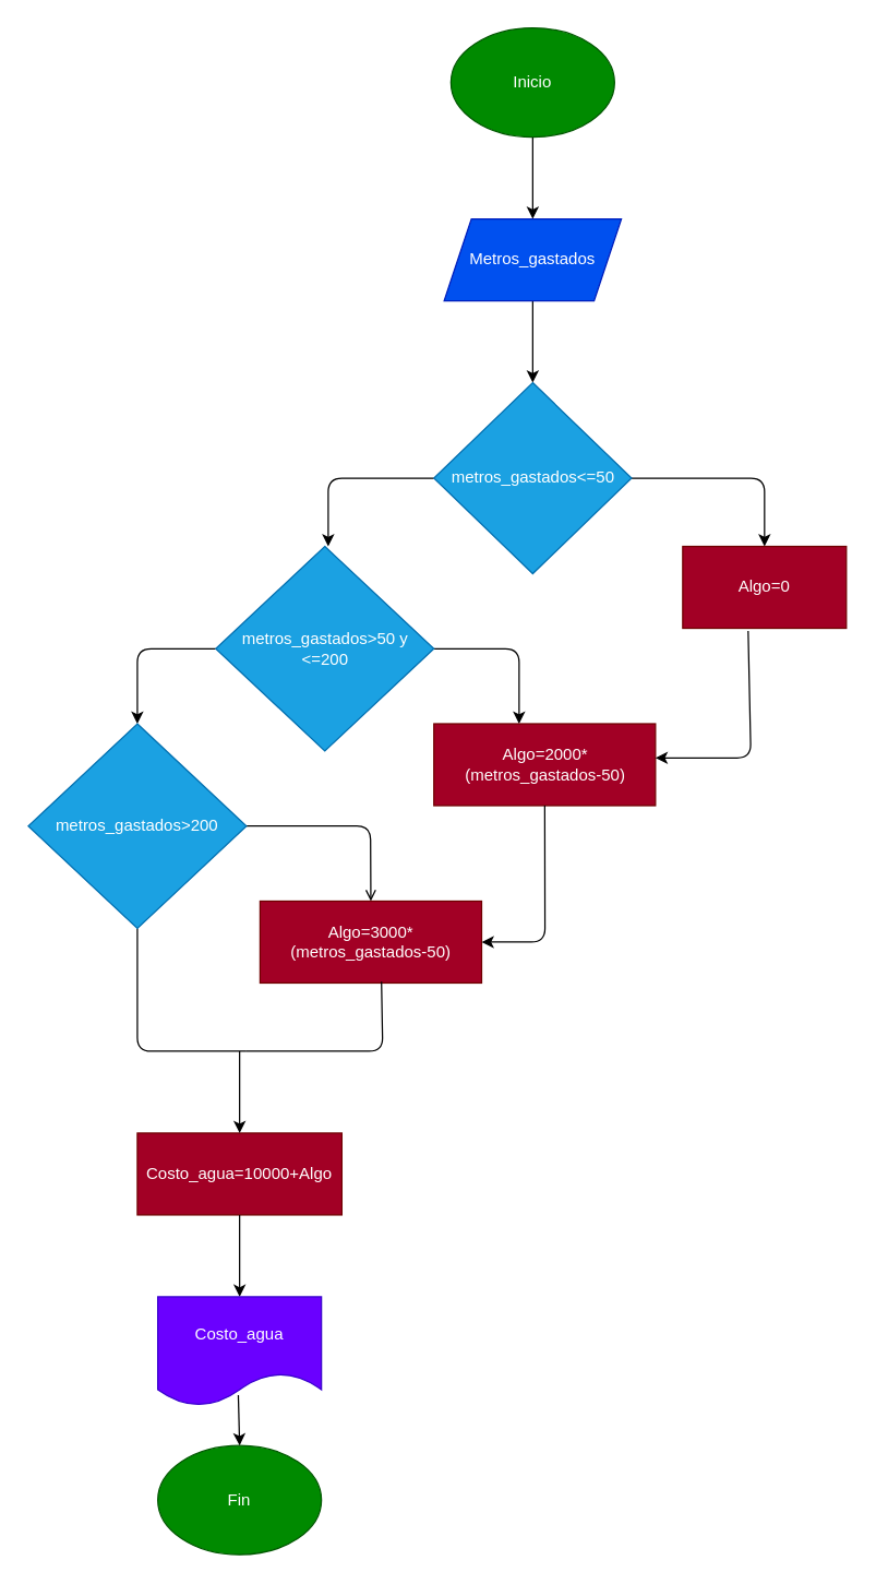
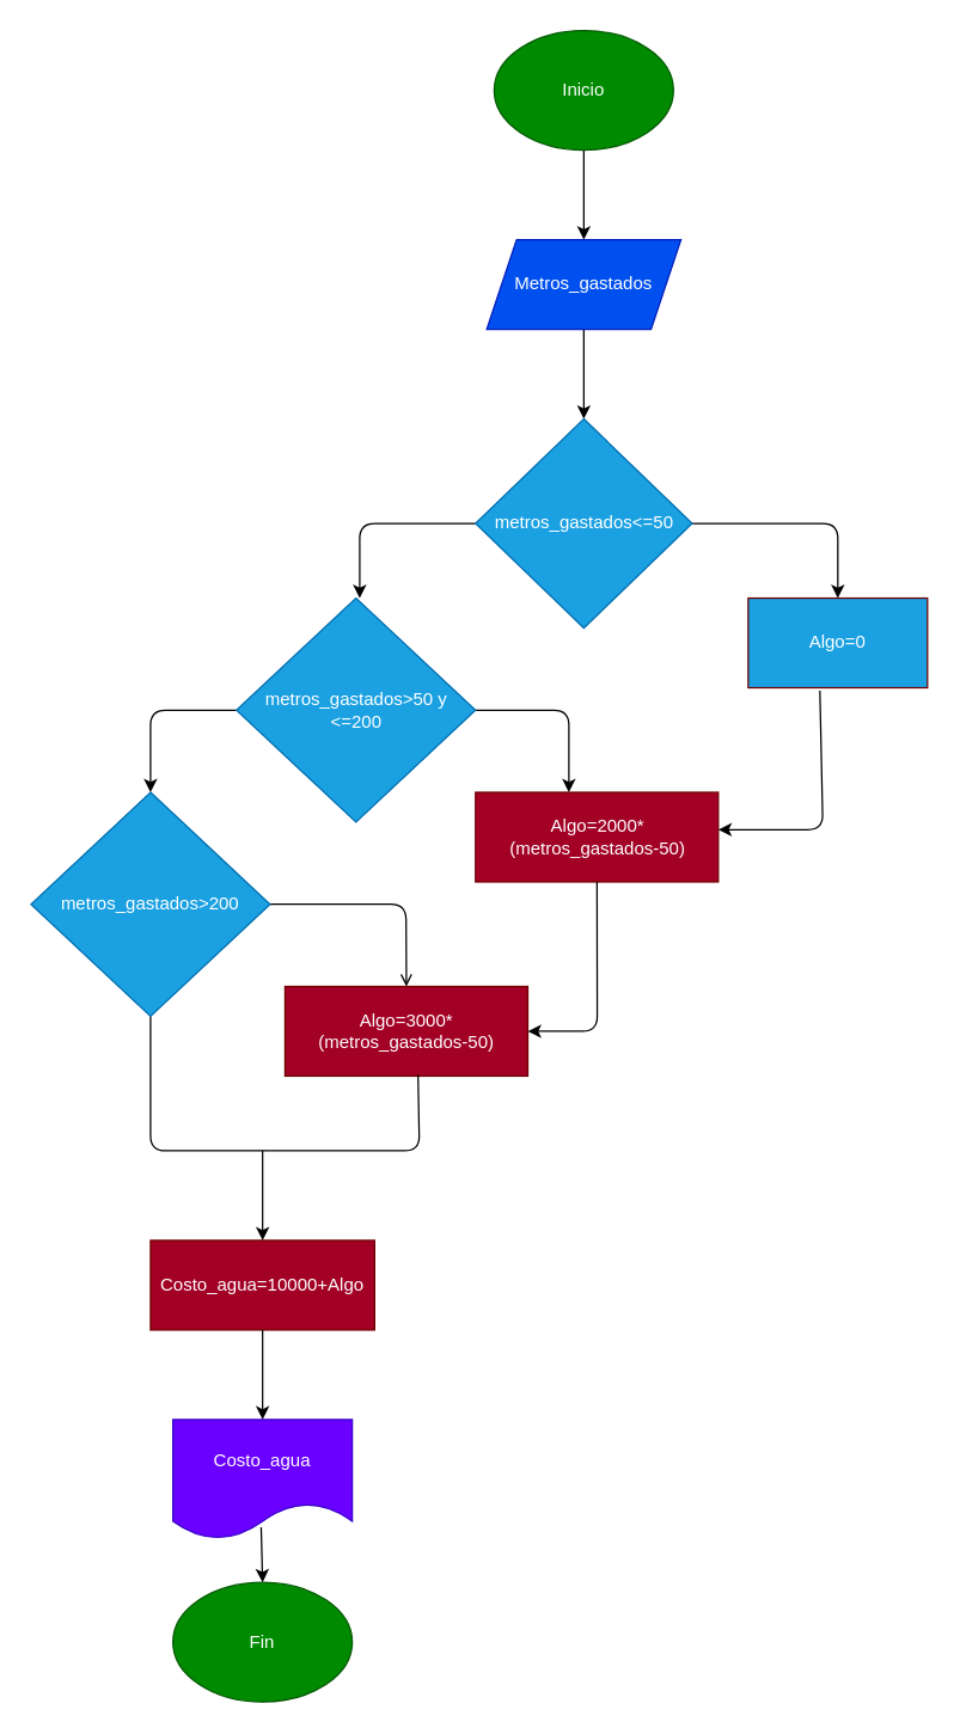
  <mxCell id="0" />
  <mxCell id="1" parent="0" />
  <mxCell id="2" style="edgeStyle=none;html=1;exitX=0.5;exitY=1;exitDx=0;exitDy=0;entryX=0.5;entryY=0;entryDx=0;entryDy=0;" parent="1" source="3" target="5" edge="1"><mxGeometry relative="1" as="geometry"><mxPoint x="390" y="130" as="targetPoint" /></mxGeometry></mxCell>
  <mxCell id="3" value="Inicio" style="ellipse;whiteSpace=wrap;html=1;fillColor=#008a00;fontColor=#ffffff;strokeColor=#005700;" parent="1" vertex="1"><mxGeometry x="330" y="20" width="120" height="80" as="geometry" /></mxCell>
  <mxCell id="4" style="edgeStyle=none;html=1;exitX=0.5;exitY=1;exitDx=0;exitDy=0;" parent="1" source="5" edge="1"><mxGeometry relative="1" as="geometry"><mxPoint x="390" y="280" as="targetPoint" /></mxGeometry></mxCell>
  <mxCell id="5" value="Metros_gastados" style="shape=parallelogram;perimeter=parallelogramPerimeter;whiteSpace=wrap;html=1;fixedSize=1;fillColor=#0050ef;fontColor=#ffffff;strokeColor=#001DBC;" parent="1" vertex="1"><mxGeometry x="325" y="160" width="130" height="60" as="geometry" /></mxCell>
  <mxCell id="6" style="edgeStyle=none;html=1;exitX=1;exitY=0.5;exitDx=0;exitDy=0;" parent="1" source="8" edge="1"><mxGeometry relative="1" as="geometry"><mxPoint x="560" y="400" as="targetPoint" /><Array as="points"><mxPoint x="560" y="350" /></Array></mxGeometry></mxCell>
  <mxCell id="7" style="edgeStyle=none;html=1;exitX=0;exitY=0.5;exitDx=0;exitDy=0;" parent="1" source="8" edge="1"><mxGeometry relative="1" as="geometry"><mxPoint x="240" y="400" as="targetPoint" /><Array as="points"><mxPoint x="240" y="350" /></Array></mxGeometry></mxCell>
  <mxCell id="8" value="metros_gastados&amp;lt;=50" style="rhombus;whiteSpace=wrap;html=1;fillColor=#1ba1e2;fontColor=#ffffff;strokeColor=#006EAF;" parent="1" vertex="1"><mxGeometry x="317.5" y="280" width="145" height="140" as="geometry" /></mxCell>
- <mxCell id="9" value="Algo=0" style="rounded=0;whiteSpace=wrap;html=1;fillColor=#a20025;fontColor=#ffffff;strokeColor=#6F0000;" parent="1" vertex="1"><mxGeometry x="500" y="400" width="120" height="60" as="geometry" /></mxCell>
+ <mxCell id="9" value="Algo=0" style="rounded=0;whiteSpace=wrap;html=1;fillColor=#1ba1e2;fontColor=#ffffff;strokeColor=#6F0000;" parent="1" vertex="1"><mxGeometry x="500" y="400" width="120" height="60" as="geometry" /></mxCell>
  <mxCell id="10" style="edgeStyle=none;html=1;exitX=1;exitY=0.5;exitDx=0;exitDy=0;" parent="1" source="12" edge="1"><mxGeometry relative="1" as="geometry"><mxPoint x="380" y="530" as="targetPoint" /><Array as="points"><mxPoint x="380" y="475" /></Array></mxGeometry></mxCell>
  <mxCell id="11" style="edgeStyle=none;html=1;exitX=0;exitY=0.5;exitDx=0;exitDy=0;" parent="1" source="12" edge="1"><mxGeometry relative="1" as="geometry"><mxPoint x="100" y="530" as="targetPoint" /><Array as="points"><mxPoint x="100" y="475" /></Array></mxGeometry></mxCell>
  <mxCell id="12" value="metros_gastados&amp;gt;50 y &amp;lt;=200" style="rhombus;whiteSpace=wrap;html=1;fillColor=#1ba1e2;fontColor=#ffffff;strokeColor=#006EAF;" parent="1" vertex="1"><mxGeometry x="157.5" y="400" width="160" height="150" as="geometry" /></mxCell>
  <mxCell id="13" value="Algo=2000*(metros_gastados-50)" style="rounded=0;whiteSpace=wrap;html=1;fillColor=#a20025;fontColor=#ffffff;strokeColor=#6F0000;" parent="1" vertex="1"><mxGeometry x="317.5" y="530" width="162.5" height="60" as="geometry" /></mxCell>
  <mxCell id="14" style="edgeStyle=none;html=1;exitX=1;exitY=0.5;exitDx=0;exitDy=0;entryX=0.5;entryY=0;entryDx=0;entryDy=0;endArrow=open;" parent="1" source="16" target="17" edge="1"><mxGeometry relative="1" as="geometry"><Array as="points"><mxPoint x="271" y="605" /></Array></mxGeometry></mxCell>
  <mxCell id="15" style="edgeStyle=none;html=1;exitX=0.5;exitY=1;exitDx=0;exitDy=0;endArrow=none;endFill=0;" parent="1" source="16" edge="1"><mxGeometry relative="1" as="geometry"><mxPoint x="180" y="770" as="targetPoint" /><Array as="points"><mxPoint x="100" y="770" /></Array></mxGeometry></mxCell>
  <mxCell id="16" value="metros_gastados&amp;gt;200" style="rhombus;whiteSpace=wrap;html=1;fillColor=#1ba1e2;fontColor=#ffffff;strokeColor=#006EAF;" parent="1" vertex="1"><mxGeometry x="20" y="530" width="160" height="150" as="geometry" /></mxCell>
  <mxCell id="17" value="Algo=3000*(metros_gastados-50)" style="rounded=0;whiteSpace=wrap;html=1;fillColor=#a20025;fontColor=#ffffff;strokeColor=#6F0000;" parent="1" vertex="1"><mxGeometry x="190" y="660" width="162.5" height="60" as="geometry" /></mxCell>
  <mxCell id="18" value="Costo_agua=10000+Algo" style="rounded=0;whiteSpace=wrap;html=1;fillColor=#a20025;fontColor=#ffffff;strokeColor=#6F0000;" parent="1" vertex="1"><mxGeometry x="100" y="830" width="150" height="60" as="geometry" /></mxCell>
  <mxCell id="19" style="edgeStyle=none;html=1;exitX=0.548;exitY=0.983;exitDx=0;exitDy=0;exitPerimeter=0;endArrow=none;endFill=0;" parent="1" source="17" edge="1"><mxGeometry relative="1" as="geometry"><mxPoint x="180" y="770" as="targetPoint" /><mxPoint x="110" y="690" as="sourcePoint" /><Array as="points"><mxPoint x="280" y="770" /></Array></mxGeometry></mxCell>
  <mxCell id="20" value="" style="endArrow=classic;html=1;entryX=0.5;entryY=0;entryDx=0;entryDy=0;" parent="1" target="18" edge="1"><mxGeometry width="50" height="50" relative="1" as="geometry"><mxPoint x="175" y="770" as="sourcePoint" /><mxPoint x="130" y="790" as="targetPoint" /></mxGeometry></mxCell>
  <mxCell id="21" value="" style="endArrow=classic;html=1;entryX=1;entryY=0.5;entryDx=0;entryDy=0;" parent="1" source="13" target="17" edge="1"><mxGeometry width="50" height="50" relative="1" as="geometry"><mxPoint x="440" y="700" as="sourcePoint" /><mxPoint x="490" y="650" as="targetPoint" /><Array as="points"><mxPoint x="399" y="690" /></Array></mxGeometry></mxCell>
  <mxCell id="22" value="" style="endArrow=classic;html=1;entryX=1;entryY=0.5;entryDx=0;entryDy=0;exitX=0.4;exitY=1.033;exitDx=0;exitDy=0;exitPerimeter=0;" parent="1" source="9" edge="1"><mxGeometry width="50" height="50" relative="1" as="geometry"><mxPoint x="526.312" y="465" as="sourcePoint" /><mxPoint x="480" y="555" as="targetPoint" /><Array as="points"><mxPoint x="550" y="555" /></Array></mxGeometry></mxCell>
  <mxCell id="23" value="" style="endArrow=classic;html=1;exitX=0.5;exitY=1;exitDx=0;exitDy=0;entryX=0.5;entryY=0;entryDx=0;entryDy=0;" parent="1" source="18" target="24" edge="1"><mxGeometry width="50" height="50" relative="1" as="geometry"><mxPoint x="170" y="980" as="sourcePoint" /><mxPoint x="175" y="970" as="targetPoint" /></mxGeometry></mxCell>
  <mxCell id="24" value="Costo_agua" style="shape=document;whiteSpace=wrap;html=1;boundedLbl=1;fillColor=#6a00ff;fontColor=#ffffff;strokeColor=#3700CC;" parent="1" vertex="1"><mxGeometry x="115" y="950" width="120" height="80" as="geometry" /></mxCell>
  <mxCell id="25" value="Fin" style="ellipse;whiteSpace=wrap;html=1;fillColor=#008a00;fontColor=#ffffff;strokeColor=#005700;" parent="1" vertex="1"><mxGeometry x="115" y="1059" width="120" height="80" as="geometry" /></mxCell>
  <mxCell id="26" value="" style="endArrow=classic;html=1;entryX=0.5;entryY=0;entryDx=0;entryDy=0;exitX=0.492;exitY=0.9;exitDx=0;exitDy=0;exitPerimeter=0;" parent="1" source="24" target="25" edge="1"><mxGeometry width="50" height="50" relative="1" as="geometry"><mxPoint x="130" y="1070" as="sourcePoint" /><mxPoint x="180" y="1020" as="targetPoint" /></mxGeometry></mxCell>
